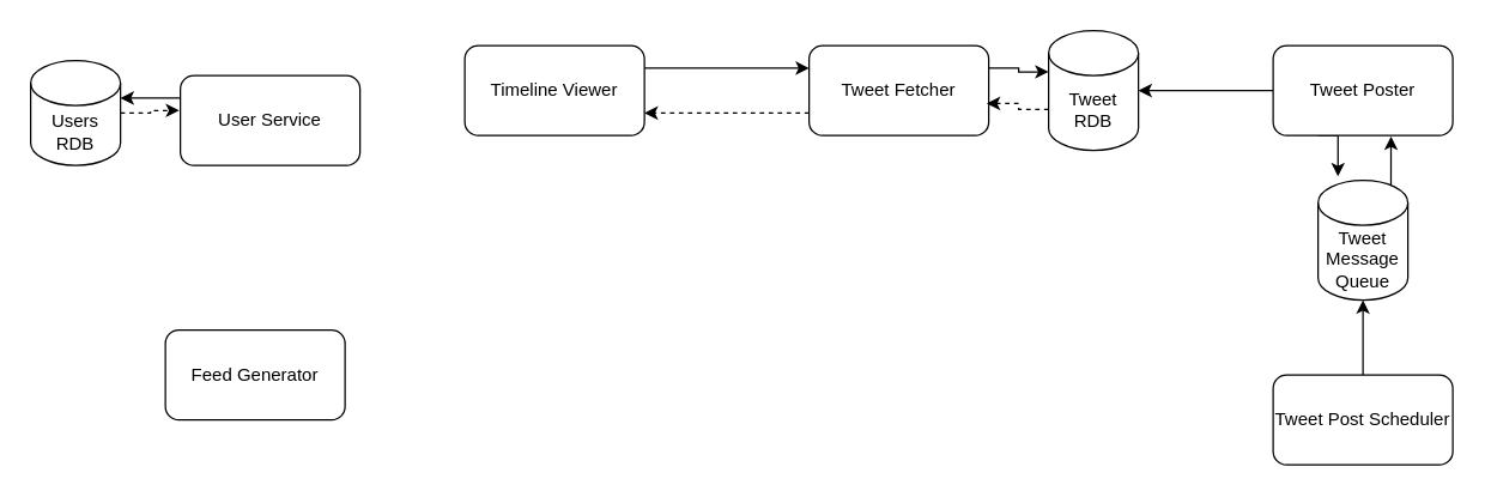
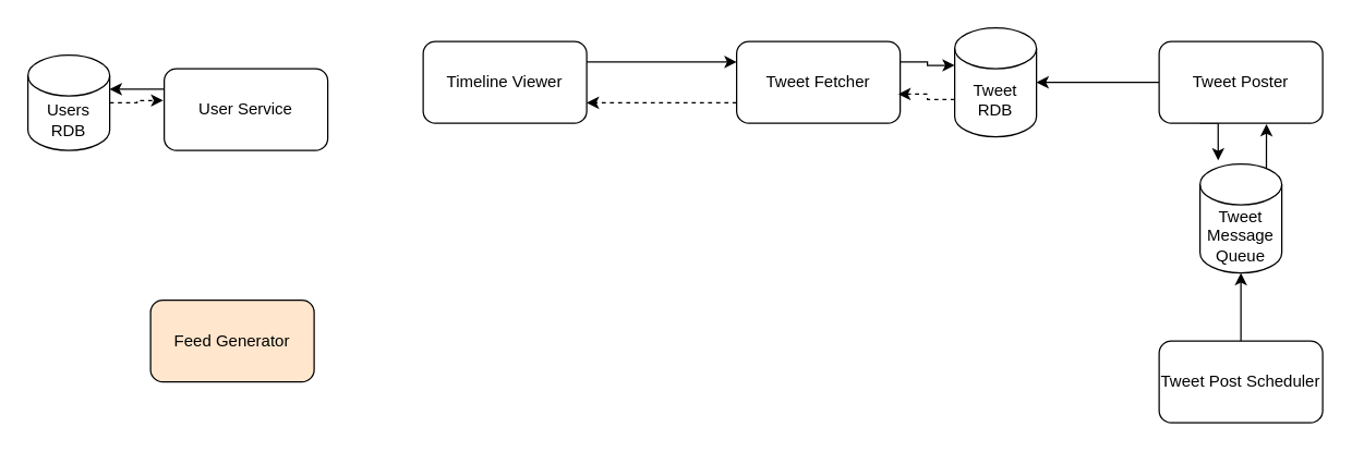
  <mxCell id="0" />
  <mxCell id="1" parent="0" />
  <mxCell id="2" style="edgeStyle=orthogonalEdgeStyle;rounded=0;orthogonalLoop=1;jettySize=auto;html=1;exitX=0;exitY=0.25;exitDx=0;exitDy=0;entryX=1;entryY=0;entryDx=0;entryDy=25;entryPerimeter=0;" edge="1" parent="1" source="3" target="16"><mxGeometry relative="1" as="geometry" /></mxCell>
  <mxCell id="3" value="User Service" style="rounded=1;whiteSpace=wrap;html=1;" vertex="1" parent="1"><mxGeometry x="120" y="50" width="120" height="60" as="geometry" /></mxCell>
  <mxCell id="4" style="edgeStyle=orthogonalEdgeStyle;rounded=0;orthogonalLoop=1;jettySize=auto;html=1;exitX=1;exitY=0.25;exitDx=0;exitDy=0;entryX=0;entryY=0.25;entryDx=0;entryDy=0;" edge="1" parent="1" source="5" target="14"><mxGeometry relative="1" as="geometry" /></mxCell>
  <mxCell id="5" value="Timeline Viewer" style="rounded=1;whiteSpace=wrap;html=1;" vertex="1" parent="1"><mxGeometry x="310" y="30" width="120" height="60" as="geometry" /></mxCell>
  <mxCell id="6" style="edgeStyle=orthogonalEdgeStyle;rounded=0;orthogonalLoop=1;jettySize=auto;html=1;exitX=0;exitY=0.5;exitDx=0;exitDy=0;entryX=1;entryY=0.5;entryDx=0;entryDy=0;entryPerimeter=0;" edge="1" parent="1" source="8" target="18"><mxGeometry relative="1" as="geometry" /></mxCell>
  <mxCell id="7" style="edgeStyle=orthogonalEdgeStyle;rounded=0;orthogonalLoop=1;jettySize=auto;html=1;exitX=0.25;exitY=1;exitDx=0;exitDy=0;entryX=0.222;entryY=-0.033;entryDx=0;entryDy=0;entryPerimeter=0;" edge="1" parent="1" source="8" target="20"><mxGeometry relative="1" as="geometry" /></mxCell>
  <mxCell id="8" value="Tweet Poster" style="rounded=1;whiteSpace=wrap;html=1;" vertex="1" parent="1"><mxGeometry x="850" y="30" width="120" height="60" as="geometry" /></mxCell>
  <mxCell id="9" style="edgeStyle=orthogonalEdgeStyle;rounded=0;orthogonalLoop=1;jettySize=auto;html=1;exitX=0.5;exitY=0;exitDx=0;exitDy=0;entryX=0.5;entryY=1;entryDx=0;entryDy=0;entryPerimeter=0;" edge="1" parent="1" source="10" target="20"><mxGeometry relative="1" as="geometry" /></mxCell>
  <mxCell id="10" value="Tweet Post Scheduler" style="rounded=1;whiteSpace=wrap;html=1;" vertex="1" parent="1"><mxGeometry x="850" y="250" width="120" height="60" as="geometry" /></mxCell>
- <mxCell id="11" value="Feed Generator" style="rounded=1;whiteSpace=wrap;html=1;" vertex="1" parent="1"><mxGeometry x="110" y="220" width="120" height="60" as="geometry" /></mxCell>
+ <mxCell id="11" value="Feed Generator" style="rounded=1;whiteSpace=wrap;html=1;fillColor=#ffe6cc;" vertex="1" parent="1"><mxGeometry x="110" y="220" width="120" height="60" as="geometry" /></mxCell>
  <mxCell id="12" style="edgeStyle=orthogonalEdgeStyle;rounded=0;orthogonalLoop=1;jettySize=auto;html=1;exitX=1;exitY=0.25;exitDx=0;exitDy=0;entryX=0;entryY=0;entryDx=0;entryDy=27.5;entryPerimeter=0;" edge="1" parent="1" source="14" target="18"><mxGeometry relative="1" as="geometry" /></mxCell>
  <mxCell id="13" style="edgeStyle=orthogonalEdgeStyle;rounded=0;orthogonalLoop=1;jettySize=auto;html=1;exitX=0;exitY=0.75;exitDx=0;exitDy=0;entryX=1;entryY=0.75;entryDx=0;entryDy=0;dashed=1;" edge="1" parent="1" source="14" target="5"><mxGeometry relative="1" as="geometry" /></mxCell>
  <mxCell id="14" value="Tweet Fetcher" style="rounded=1;whiteSpace=wrap;html=1;" vertex="1" parent="1"><mxGeometry x="540" y="30" width="120" height="60" as="geometry" /></mxCell>
  <mxCell id="15" style="edgeStyle=orthogonalEdgeStyle;rounded=0;orthogonalLoop=1;jettySize=auto;html=1;exitX=1;exitY=0.5;exitDx=0;exitDy=0;exitPerimeter=0;entryX=-0.006;entryY=0.389;entryDx=0;entryDy=0;entryPerimeter=0;dashed=1;" edge="1" parent="1" source="16" target="3"><mxGeometry relative="1" as="geometry"><Array as="points"><mxPoint x="100" y="75" /><mxPoint x="100" y="73" /></Array></mxGeometry></mxCell>
  <mxCell id="16" value="Users RDB" style="shape=cylinder3;whiteSpace=wrap;html=1;boundedLbl=1;backgroundOutline=1;size=15;" vertex="1" parent="1"><mxGeometry x="20" y="40" width="60" height="70" as="geometry" /></mxCell>
  <mxCell id="17" style="edgeStyle=orthogonalEdgeStyle;rounded=0;orthogonalLoop=1;jettySize=auto;html=1;exitX=0;exitY=0;exitDx=0;exitDy=52.5;exitPerimeter=0;entryX=0.989;entryY=0.644;entryDx=0;entryDy=0;entryPerimeter=0;dashed=1;" edge="1" parent="1" source="18" target="14"><mxGeometry relative="1" as="geometry"><Array as="points"><mxPoint x="680" y="73" /><mxPoint x="680" y="69" /></Array></mxGeometry></mxCell>
  <mxCell id="18" value="Tweet RDB" style="shape=cylinder3;whiteSpace=wrap;html=1;boundedLbl=1;backgroundOutline=1;size=15;" vertex="1" parent="1"><mxGeometry x="700" y="20" width="60" height="80" as="geometry" /></mxCell>
  <mxCell id="19" style="edgeStyle=orthogonalEdgeStyle;rounded=0;orthogonalLoop=1;jettySize=auto;html=1;exitX=0.855;exitY=0;exitDx=0;exitDy=4.35;exitPerimeter=0;entryX=0.656;entryY=1.011;entryDx=0;entryDy=0;entryPerimeter=0;" edge="1" parent="1" source="20" target="8"><mxGeometry relative="1" as="geometry" /></mxCell>
  <mxCell id="20" value="Tweet Message Queue" style="shape=cylinder3;whiteSpace=wrap;html=1;boundedLbl=1;backgroundOutline=1;size=15;" vertex="1" parent="1"><mxGeometry x="880" y="120" width="60" height="80" as="geometry" /></mxCell>
